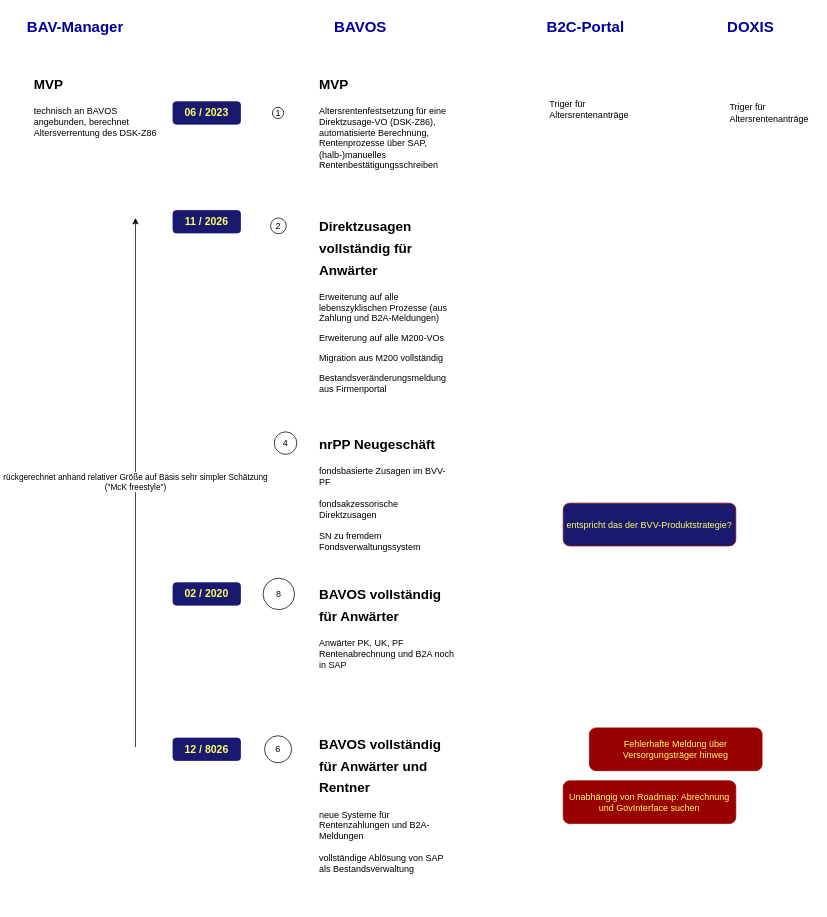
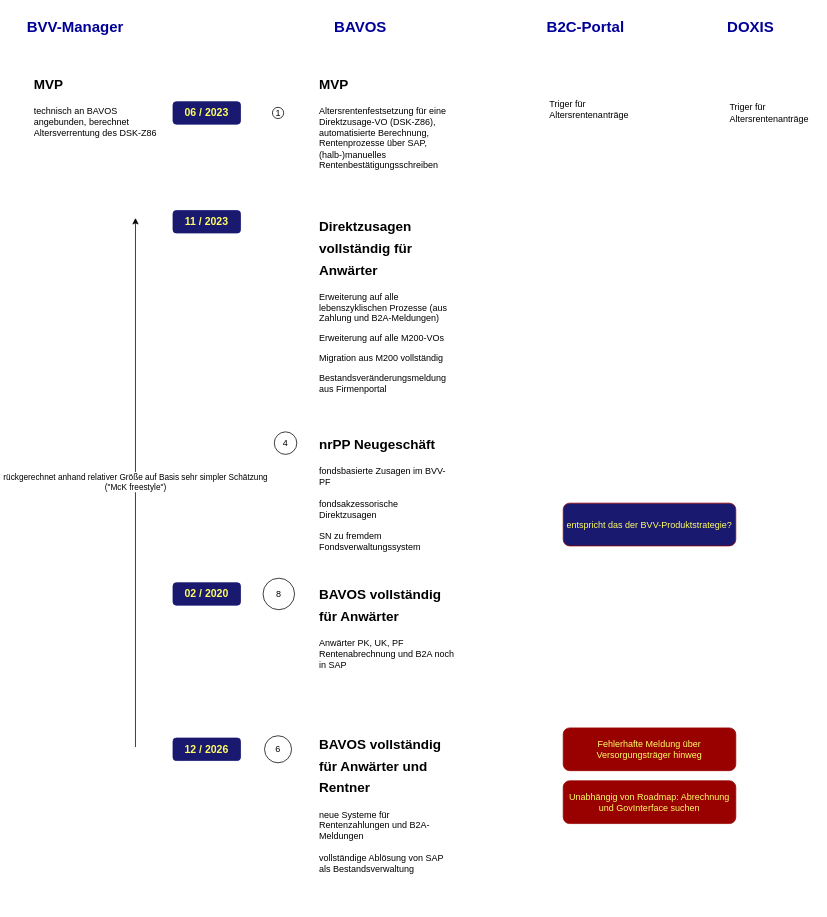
  <mxCell id="0" />
  <mxCell id="1" parent="0" />
  <mxCell id="2" value="1" style="ellipse;whiteSpace=wrap;html=1;aspect=fixed;" vertex="1" parent="1"><mxGeometry x="362.5" y="142.5" width="15" height="15" as="geometry" /></mxCell>
  <mxCell id="3" value="&lt;h1&gt;&lt;font style=&quot;font-size: 18px;&quot;&gt;MVP&lt;/font&gt;&lt;/h1&gt;&lt;p&gt;Altersrentenfestsetzung für eine Direktzusage-VO (DSK-Z86), automatisierte Berechnung, Rentenprozesse über SAP, (halb-)manuelles Rentenbestätigungsschreiben&lt;br&gt;&lt;/p&gt;" style="text;html=1;strokeColor=none;fillColor=none;spacing=5;spacingTop=-20;whiteSpace=wrap;overflow=hidden;rounded=0;" vertex="1" parent="1"><mxGeometry x="420" y="90" width="190" height="140" as="geometry" /></mxCell>
  <mxCell id="4" value="&lt;h1&gt;&lt;font style=&quot;font-size: 18px;&quot;&gt;MVP&lt;/font&gt;&lt;/h1&gt;technisch an BAVOS angebunden, berechnet Altersverrentung des DSK-Z86" style="text;html=1;strokeColor=none;fillColor=none;spacing=5;spacingTop=-20;whiteSpace=wrap;overflow=hidden;rounded=0;" vertex="1" parent="1"><mxGeometry x="40" y="90" width="190" height="120" as="geometry" /></mxCell>
- <mxCell id="5" value="&lt;font style=&quot;font-size: 20px;&quot; color=&quot;#000099&quot;&gt;&lt;b&gt;BAV-Manager&lt;/b&gt;&lt;/font&gt;" style="text;html=1;strokeColor=none;fillColor=none;align=center;verticalAlign=middle;whiteSpace=wrap;rounded=0;" vertex="1" parent="1"><mxGeometry x="20" y="20" width="160" height="30" as="geometry" /></mxCell>
+ <mxCell id="5" value="&lt;font style=&quot;font-size: 20px;&quot; color=&quot;#000099&quot;&gt;&lt;b&gt;BVV-Manager&lt;/b&gt;&lt;/font&gt;" style="text;html=1;strokeColor=none;fillColor=none;align=center;verticalAlign=middle;whiteSpace=wrap;rounded=0;" vertex="1" parent="1"><mxGeometry x="20" y="20" width="160" height="30" as="geometry" /></mxCell>
  <mxCell id="6" value="&lt;font size=&quot;1&quot; color=&quot;#000099&quot;&gt;&lt;b style=&quot;font-size: 20px;&quot;&gt;BAVOS&lt;/b&gt;&lt;/font&gt;" style="text;html=1;strokeColor=none;fillColor=none;align=center;verticalAlign=middle;whiteSpace=wrap;rounded=0;" vertex="1" parent="1"><mxGeometry x="400" y="20" width="160" height="30" as="geometry" /></mxCell>
  <mxCell id="7" value="&lt;font size=&quot;1&quot; color=&quot;#000099&quot;&gt;&lt;b style=&quot;font-size: 20px;&quot;&gt;B2C-Portal&lt;/b&gt;&lt;/font&gt;" style="text;html=1;strokeColor=none;fillColor=none;align=center;verticalAlign=middle;whiteSpace=wrap;rounded=0;" vertex="1" parent="1"><mxGeometry x="700" y="20" width="160" height="30" as="geometry" /></mxCell>
  <mxCell id="8" value="Triger für Altersrentenanträge" style="text;html=1;strokeColor=none;fillColor=none;align=left;verticalAlign=middle;whiteSpace=wrap;rounded=0;" vertex="1" parent="1"><mxGeometry x="730" y="130" width="60" height="30" as="geometry" /></mxCell>
  <mxCell id="9" value="&lt;font size=&quot;1&quot; color=&quot;#000099&quot;&gt;&lt;b style=&quot;font-size: 20px;&quot;&gt;DOXIS&lt;/b&gt;&lt;/font&gt;" style="text;html=1;strokeColor=none;fillColor=none;align=center;verticalAlign=middle;whiteSpace=wrap;rounded=0;" vertex="1" parent="1"><mxGeometry x="920" y="20" width="160" height="30" as="geometry" /></mxCell>
  <mxCell id="10" value="Triger für Altersrentenanträge" style="text;html=1;strokeColor=none;fillColor=none;align=left;verticalAlign=middle;whiteSpace=wrap;rounded=0;" vertex="1" parent="1"><mxGeometry x="970" y="135" width="60" height="30" as="geometry" /></mxCell>
  <mxCell id="11" value="&lt;h1&gt;&lt;font style=&quot;font-size: 18px;&quot;&gt;Direktzusagen vollständig für Anwärter&lt;br&gt;&lt;/font&gt;&lt;/h1&gt;&lt;p&gt;Erweiterung auf alle lebenszyklischen Prozesse (aus Zahlung und B2A-Meldungen)&lt;br&gt;&lt;/p&gt;&lt;p&gt;Erweiterung auf alle M200-VOs&lt;/p&gt;&lt;p&gt;Migration aus M200 vollständig&lt;/p&gt;&lt;p&gt;Bestandsveränderungsmeldung aus Firmenportal&lt;br&gt;&lt;/p&gt;" style="text;html=1;strokeColor=none;fillColor=none;spacing=5;spacingTop=-20;whiteSpace=wrap;overflow=hidden;rounded=0;" vertex="1" parent="1"><mxGeometry x="420" y="280" width="190" height="250" as="geometry" /></mxCell>
  <mxCell id="12" value="&lt;h1&gt;&lt;font style=&quot;font-size: 18px;&quot;&gt;nrPP Neugeschäft&lt;br&gt;&lt;/font&gt;&lt;/h1&gt;&lt;div&gt;fondsbasierte Zusagen im BVV-PF&lt;/div&gt;&lt;div&gt;&lt;br&gt;&lt;/div&gt;&lt;div&gt;fondsakzessorische Direktzusagen&lt;/div&gt;&lt;div&gt;&lt;br&gt;&lt;/div&gt;&lt;div&gt;SN zu fremdem Fondsverwaltungssystem&lt;br&gt;&lt;/div&gt;&lt;div&gt;&lt;br&gt;&lt;/div&gt;" style="text;html=1;strokeColor=none;fillColor=none;spacing=5;spacingTop=-20;whiteSpace=wrap;overflow=hidden;rounded=0;" vertex="1" parent="1"><mxGeometry x="420" y="570" width="190" height="230" as="geometry" /></mxCell>
  <mxCell id="13" value="&lt;h1&gt;&lt;font style=&quot;font-size: 18px;&quot;&gt;BAVOS vollständig für Anwärter&lt;br&gt;&lt;/font&gt;&lt;/h1&gt;&lt;div&gt;Anwärter PK, UK, PF&lt;/div&gt;&lt;div&gt;Rentenabrechnung und B2A noch in SAP&lt;br&gt;&lt;/div&gt;" style="text;html=1;strokeColor=none;fillColor=none;spacing=5;spacingTop=-20;whiteSpace=wrap;overflow=hidden;rounded=0;" vertex="1" parent="1"><mxGeometry x="420" y="770" width="190" height="180" as="geometry" /></mxCell>
  <mxCell id="14" value="&lt;h1&gt;&lt;font style=&quot;font-size: 18px;&quot;&gt;BAVOS vollständig für Anwärter und Rentner&lt;br&gt;&lt;/font&gt;&lt;/h1&gt;&lt;h1&gt;&lt;/h1&gt;&lt;div&gt;neue Systeme für Rentenzahlungen und B2A-Meldungen&lt;/div&gt;&lt;div&gt;&lt;br&gt;&lt;/div&gt;&lt;div&gt;vollständige Ablösung von SAP als Bestandsverwaltung&lt;br&gt;&lt;/div&gt;" style="text;html=1;strokeColor=none;fillColor=none;spacing=5;spacingTop=-20;whiteSpace=wrap;overflow=hidden;rounded=0;" vertex="1" parent="1"><mxGeometry x="420" y="970" width="190" height="230" as="geometry" /></mxCell>
- <mxCell id="15" value="2" style="ellipse;whiteSpace=wrap;html=1;aspect=fixed;" vertex="1" parent="1"><mxGeometry x="360" y="290" width="21" height="21" as="geometry" /></mxCell>
  <mxCell id="16" value="4" style="ellipse;whiteSpace=wrap;html=1;aspect=fixed;" vertex="1" parent="1"><mxGeometry x="365" y="575" width="30" height="30" as="geometry" /></mxCell>
  <mxCell id="17" value="8" style="ellipse;whiteSpace=wrap;html=1;aspect=fixed;" vertex="1" parent="1"><mxGeometry x="350" y="770" width="42" height="42" as="geometry" /></mxCell>
  <mxCell id="18" value="6" style="ellipse;whiteSpace=wrap;html=1;aspect=fixed;" vertex="1" parent="1"><mxGeometry x="352" y="980" width="36" height="36" as="geometry" /></mxCell>
  <mxCell id="19" value="&lt;font size=&quot;1&quot;&gt;&lt;b style=&quot;font-size: 14px;&quot;&gt;06 / 2023&lt;/b&gt;&lt;/font&gt;" style="rounded=1;whiteSpace=wrap;html=1;fillColor=#191970;strokeColor=#191970;fontColor=#ffff66;" vertex="1" parent="1"><mxGeometry x="230" y="135" width="90" height="30" as="geometry" /></mxCell>
- <mxCell id="20" value="&lt;font size=&quot;1&quot;&gt;&lt;b style=&quot;font-size: 14px;&quot;&gt;11 / 2026&lt;/b&gt;&lt;/font&gt;" style="rounded=1;whiteSpace=wrap;html=1;fillColor=#191970;strokeColor=#191970;fontColor=#ffff66;" vertex="1" parent="1"><mxGeometry x="230" y="280" width="90" height="30" as="geometry" /></mxCell>
+ <mxCell id="20" value="&lt;font size=&quot;1&quot;&gt;&lt;b style=&quot;font-size: 14px;&quot;&gt;11 / 2023&lt;/b&gt;&lt;/font&gt;" style="rounded=1;whiteSpace=wrap;html=1;fillColor=#191970;strokeColor=#191970;fontColor=#ffff66;" vertex="1" parent="1"><mxGeometry x="230" y="280" width="90" height="30" as="geometry" /></mxCell>
  <mxCell id="21" value="&lt;font size=&quot;1&quot;&gt;&lt;b style=&quot;font-size: 14px;&quot;&gt;02 / 2020&lt;/b&gt;&lt;/font&gt;" style="rounded=1;whiteSpace=wrap;html=1;fillColor=#191970;strokeColor=#191970;fontColor=#ffff66;" vertex="1" parent="1"><mxGeometry x="230" y="776" width="90" height="30" as="geometry" /></mxCell>
- <mxCell id="22" value="&lt;font size=&quot;1&quot;&gt;&lt;b style=&quot;font-size: 14px;&quot;&gt;12 / 8026&lt;/b&gt;&lt;/font&gt;" style="rounded=1;whiteSpace=wrap;html=1;fillColor=#191970;strokeColor=#191970;fontColor=#ffff66;" vertex="1" parent="1"><mxGeometry x="230" y="983" width="90" height="30" as="geometry" /></mxCell>
+ <mxCell id="22" value="&lt;font size=&quot;1&quot;&gt;&lt;b style=&quot;font-size: 14px;&quot;&gt;12 / 2026&lt;/b&gt;&lt;/font&gt;" style="rounded=1;whiteSpace=wrap;html=1;fillColor=#191970;strokeColor=#191970;fontColor=#ffff66;" vertex="1" parent="1"><mxGeometry x="230" y="983" width="90" height="30" as="geometry" /></mxCell>
  <mxCell id="23" value="&lt;div&gt;rückgerechnet anhand relativer Größe auf Basis sehr simpler Schätzung&lt;/div&gt;&lt;div&gt;(&quot;McK freestyle&quot;)&lt;br&gt;&lt;/div&gt;" style="endArrow=classic;html=1;rounded=0;" edge="1" parent="1"><mxGeometry width="50" height="50" relative="1" as="geometry"><mxPoint x="180" y="995" as="sourcePoint" /><mxPoint x="180" y="290" as="targetPoint" /></mxGeometry></mxCell>
- <mxCell id="24" value="Fehlerhafte Meldung über Versorgungsträger hinweg" style="rounded=1;whiteSpace=wrap;html=1;fontColor=#ffff66;fillColor=#990000;strokeColor=#990000;" vertex="1" parent="1"><mxGeometry x="785" y="969.5" width="230" height="57" as="geometry" /></mxCell>
+ <mxCell id="24" value="Fehlerhafte Meldung über Versorgungsträger hinweg" style="rounded=1;whiteSpace=wrap;html=1;fontColor=#ffff66;fillColor=#990000;strokeColor=#990000;" vertex="1" parent="1"><mxGeometry x="750" y="969.5" width="230" height="57" as="geometry" /></mxCell>
  <mxCell id="25" value="&lt;div&gt;Unabhängig von Roadmap: Abrechnung und GovInterface suchen&lt;/div&gt;" style="rounded=1;whiteSpace=wrap;html=1;fontColor=#ffff66;fillColor=#990000;strokeColor=#990000;" vertex="1" parent="1"><mxGeometry x="750" y="1040" width="230" height="57" as="geometry" /></mxCell>
  <mxCell id="26" value="entspricht das der BVV-Produktstrategie?" style="rounded=1;whiteSpace=wrap;html=1;fontColor=#ffff66;fillColor=#191970;strokeColor=#990000;" vertex="1" parent="1"><mxGeometry x="750" y="670" width="230" height="57" as="geometry" /></mxCell>
